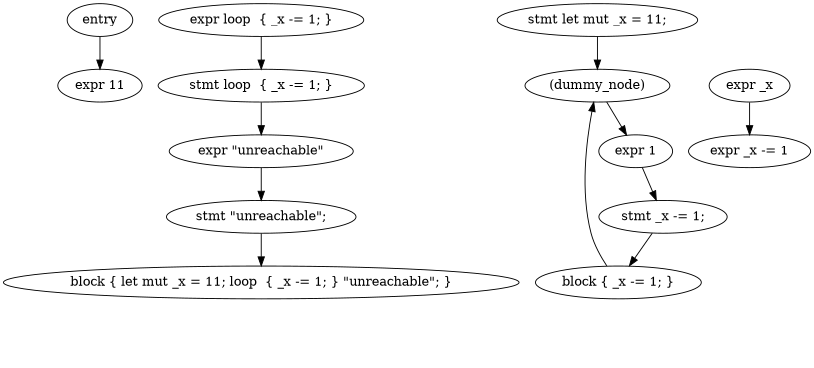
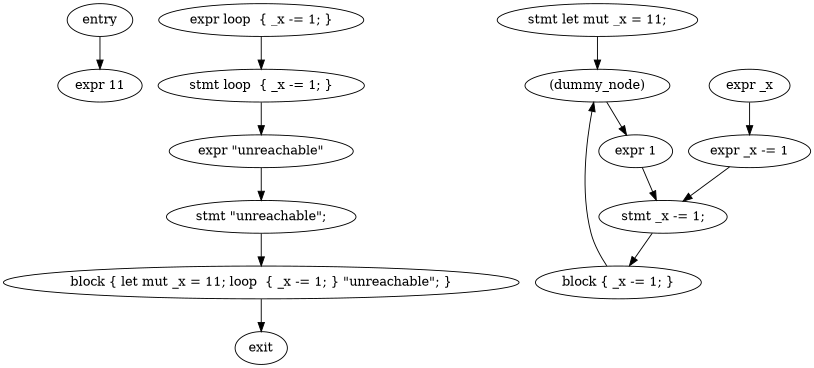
  digraph {
    n1 [label=entry]
    n2 [label="expr 11"]
+   n3 [label=exit]
    n4 [label="stmt let mut _x = 11;"]
    n5 [label="(dummy_node)"]
    n6 [label="expr 1"]
    n7 [label="stmt _x -= 1;"]
    n8 [label="expr loop  { _x -= 1; }"]
    n9 [label="stmt loop  { _x -= 1; }"]
    n10 [label="expr \"unreachable\""]
    n11 [label="expr _x"]
    n12 [label="expr _x -= 1"]
    n13 [label="block { _x -= 1; }"]
    n14 [label="stmt \"unreachable\";"]
    n15 [label="block { let mut _x = 11; loop  { _x -= 1; } \"unreachable\"; }"]
    n1 -> n2
    n4 -> n5
    n5 -> n6
    n6 -> n7
    n7 -> n13
    n8 -> n9
    n9 -> n10
    n10 -> n14
    n11 -> n12
+   n12 -> n7
    n13 -> n5
    n14 -> n15
+   n15 -> n3
  }
